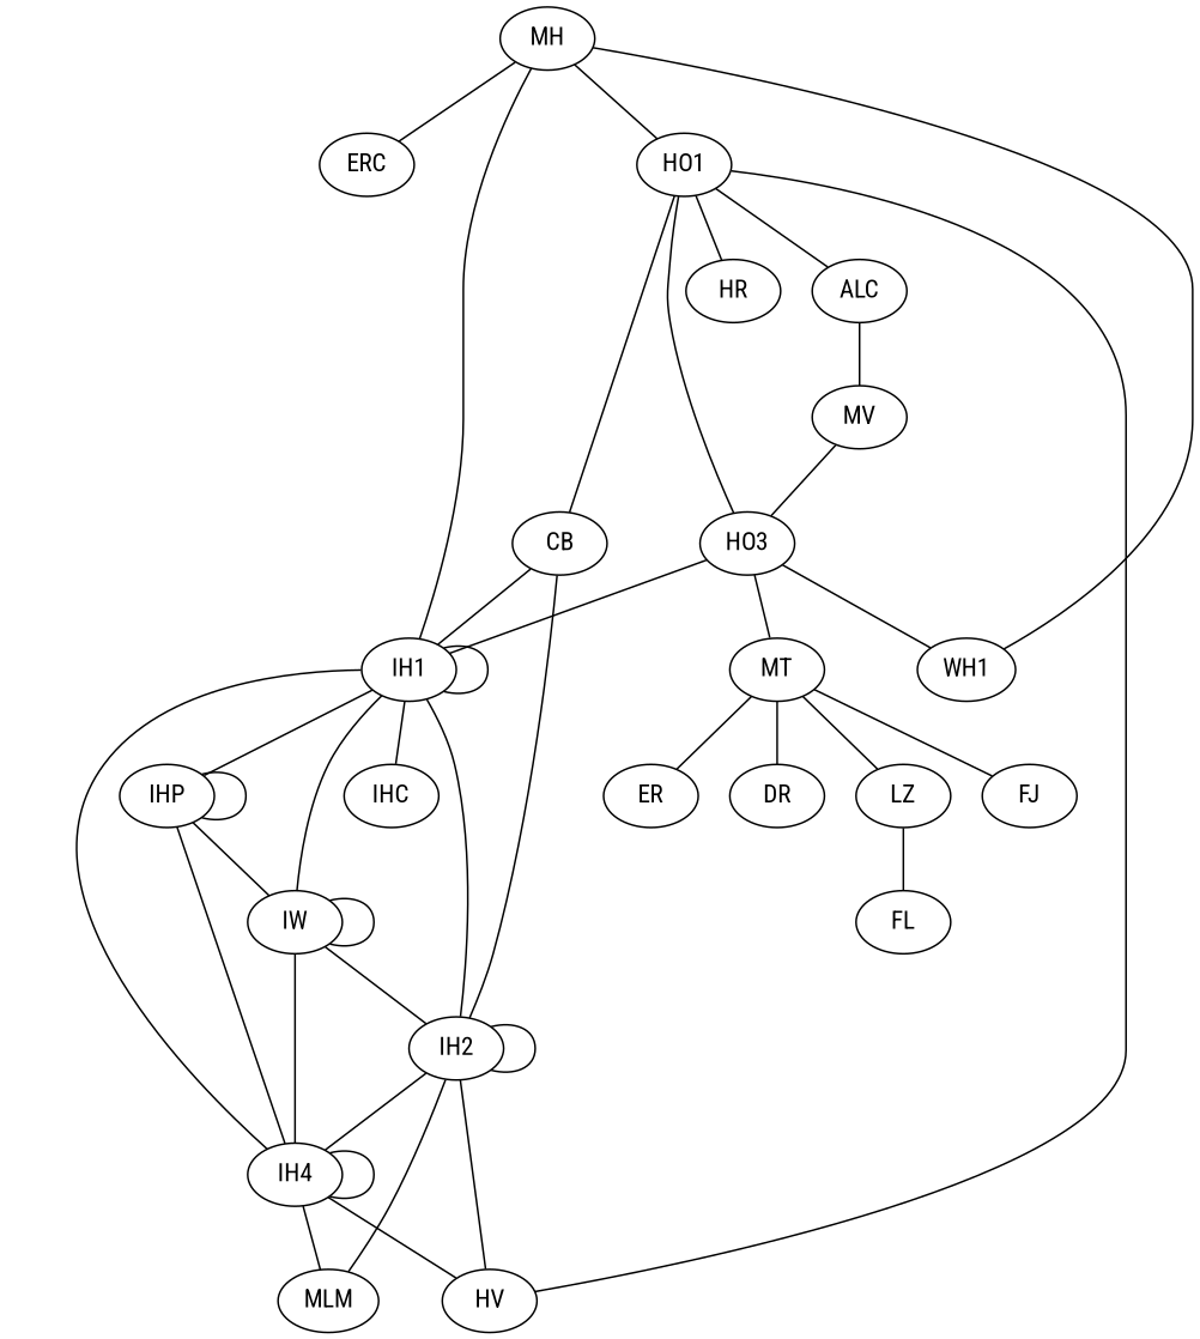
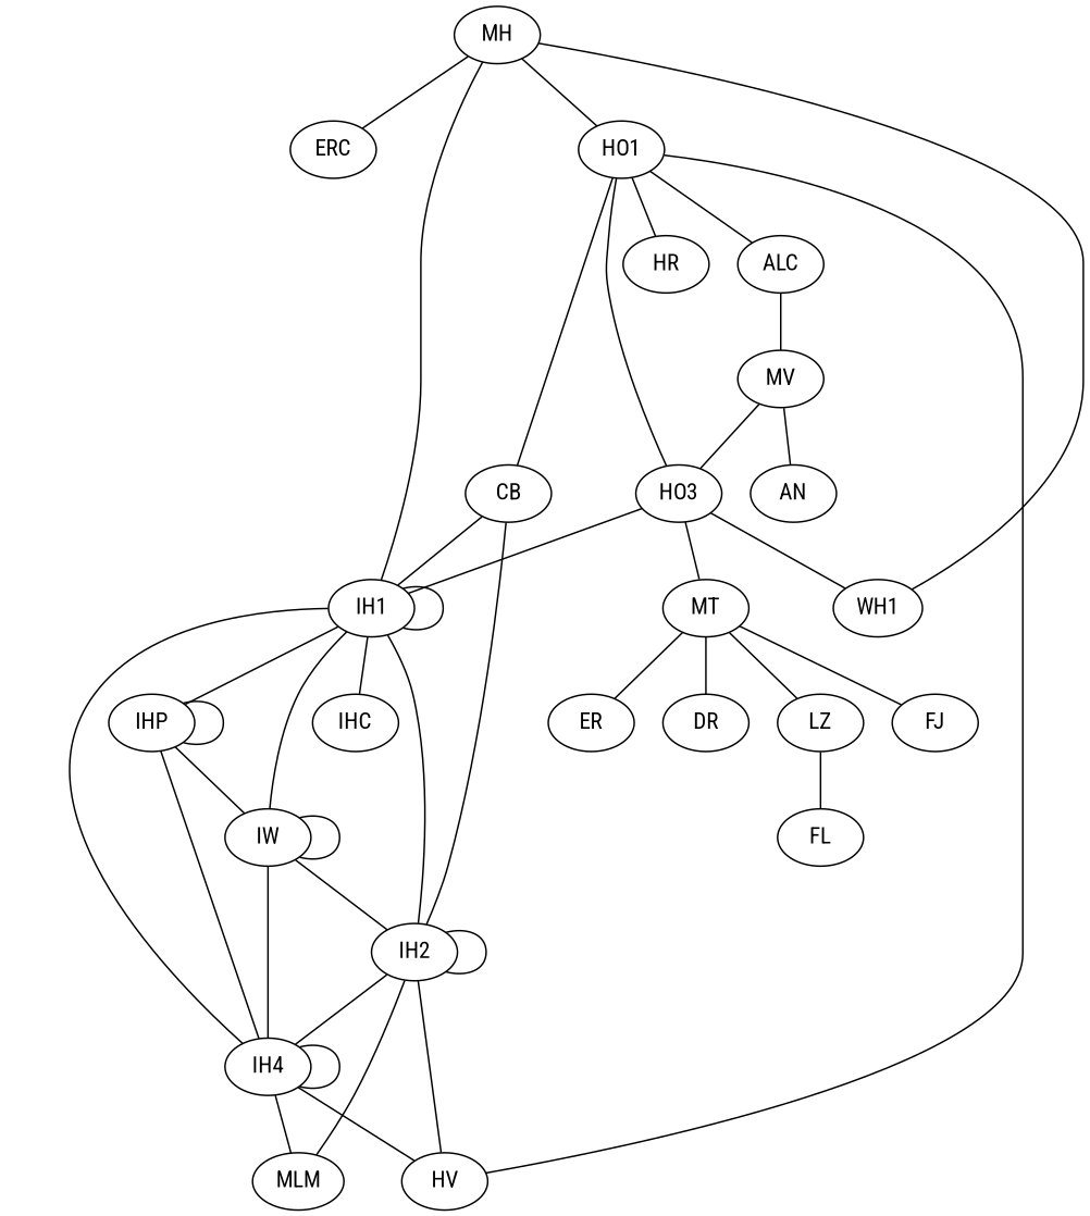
  strict graph {
    fontname="Roboto Condensed"
    node [fontname="Roboto Condensed"]
    edge [fontname="Roboto Condensed"]
    MH
    ERC
    WH1
    HO1
    IH1
    ALC
    MV
    HO3
    HR
    CB
    HV
    IHC
    IHP
    IW
    IH2
    IH4
+   AN
    MT
    MLM
    LZ
    FJ
    ER
    DR
    FL
    MH -- ERC
    MH -- WH1
    MH -- HO1
    MH -- IH1
    HO1 -- ALC
    HO1 -- HO3
    HO1 -- HR
    HO1 -- CB
    HO1 -- HV
    IH1 -- IH1
    IH1 -- IHC
    IH1 -- IHP
    IH1 -- IW
    IH1 -- IH2
    IH1 -- IH4
    ALC -- MV
    MV -- HO3
+   MV -- AN
    HO3 -- WH1
    HO3 -- IH1
    HO3 -- MT
    CB -- IH1
    CB -- IH2
    IHP -- IHP
    IHP -- IW
    IHP -- IH4
    IW -- IW
    IW -- IH2
    IW -- IH4
    IH2 -- HV
    IH2 -- IH2
    IH2 -- IH4
    IH2 -- MLM
    IH4 -- HV
    IH4 -- IH4
    IH4 -- MLM
    MT -- LZ
    MT -- FJ
    MT -- ER
    MT -- DR
    LZ -- FL
  }
